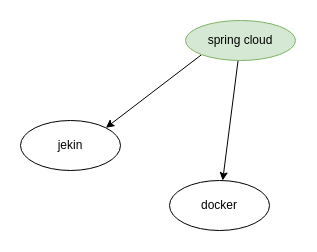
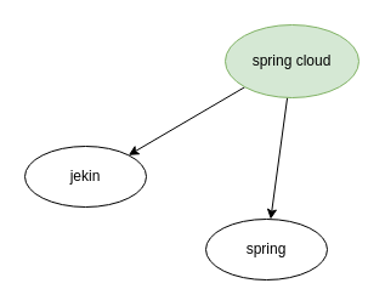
  <mxCell id="0" />
  <mxCell id="1" parent="0" />
  <mxCell id="2" style="rounded=0;orthogonalLoop=1;jettySize=auto;html=1;exitX=0;exitY=1;exitDx=0;exitDy=0;entryX=1;entryY=0;entryDx=0;entryDy=0;" edge="1" parent="1" source="4" target="5"><mxGeometry relative="1" as="geometry" /></mxCell>
  <mxCell id="3" style="edgeStyle=none;rounded=0;orthogonalLoop=1;jettySize=auto;html=1;" edge="1" parent="1" source="4" target="6"><mxGeometry relative="1" as="geometry" /></mxCell>
- <mxCell id="4" value="spring cloud" style="ellipse;whiteSpace=wrap;html=1;fillColor=#d5e8d4;strokeColor=#82b366;" vertex="1" parent="1"><mxGeometry x="185" y="20" width="110" height="40" as="geometry" /></mxCell>
+ <mxCell id="4" value="spring cloud" style="ellipse;whiteSpace=wrap;html=1;fillColor=#d5e8d4;strokeColor=#82b366;" vertex="1" parent="1"><mxGeometry x="185" y="20" width="110" height="60" as="geometry" /></mxCell>
  <mxCell id="5" value="jekin" style="ellipse;whiteSpace=wrap;html=1;" vertex="1" parent="1"><mxGeometry x="20" y="120" width="100" height="50" as="geometry" /></mxCell>
- <mxCell id="6" value="docker" style="ellipse;whiteSpace=wrap;html=1;" vertex="1" parent="1"><mxGeometry x="169" y="180" width="100" height="50" as="geometry" /></mxCell>
+ <mxCell id="6" value="spring" style="ellipse;whiteSpace=wrap;html=1;" vertex="1" parent="1"><mxGeometry x="169" y="180" width="100" height="50" as="geometry" /></mxCell>
